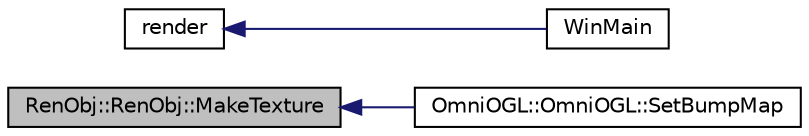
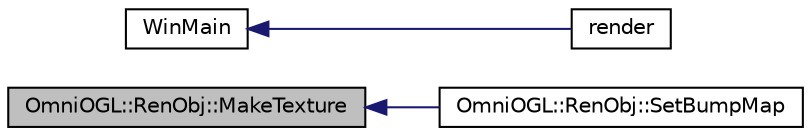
  digraph {
    rankdir=LR
    node [color=black fillcolor=white fontname=Helvetica fontsize=10 shape=record style=filled]
    edge [color=midnightblue dir=back fontname=Helvetica fontsize=10 labelfontname=Helvetica labelfontsize=10 style=solid]
-   n1 [fillcolor=grey75 fontcolor=black height=0.2 label="RenObj::RenObj::MakeTexture" width=0.4]
-   n2 [height=0.2 label="OmniOGL::OmniOGL::SetBumpMap" width=0.4]
+   n1 [fillcolor=grey75 fontcolor=black height=0.2 label="OmniOGL::RenObj::MakeTexture" width=0.4]
+   n2 [height=0.2 label="OmniOGL::RenObj::SetBumpMap" width=0.4]
    n3 [height=0.2 label=render width=0.4]
    n4 [height=0.2 label=WinMain width=0.4]
    n1 -> n2
-   n3 -> n4
+   n4 -> n3
  }
